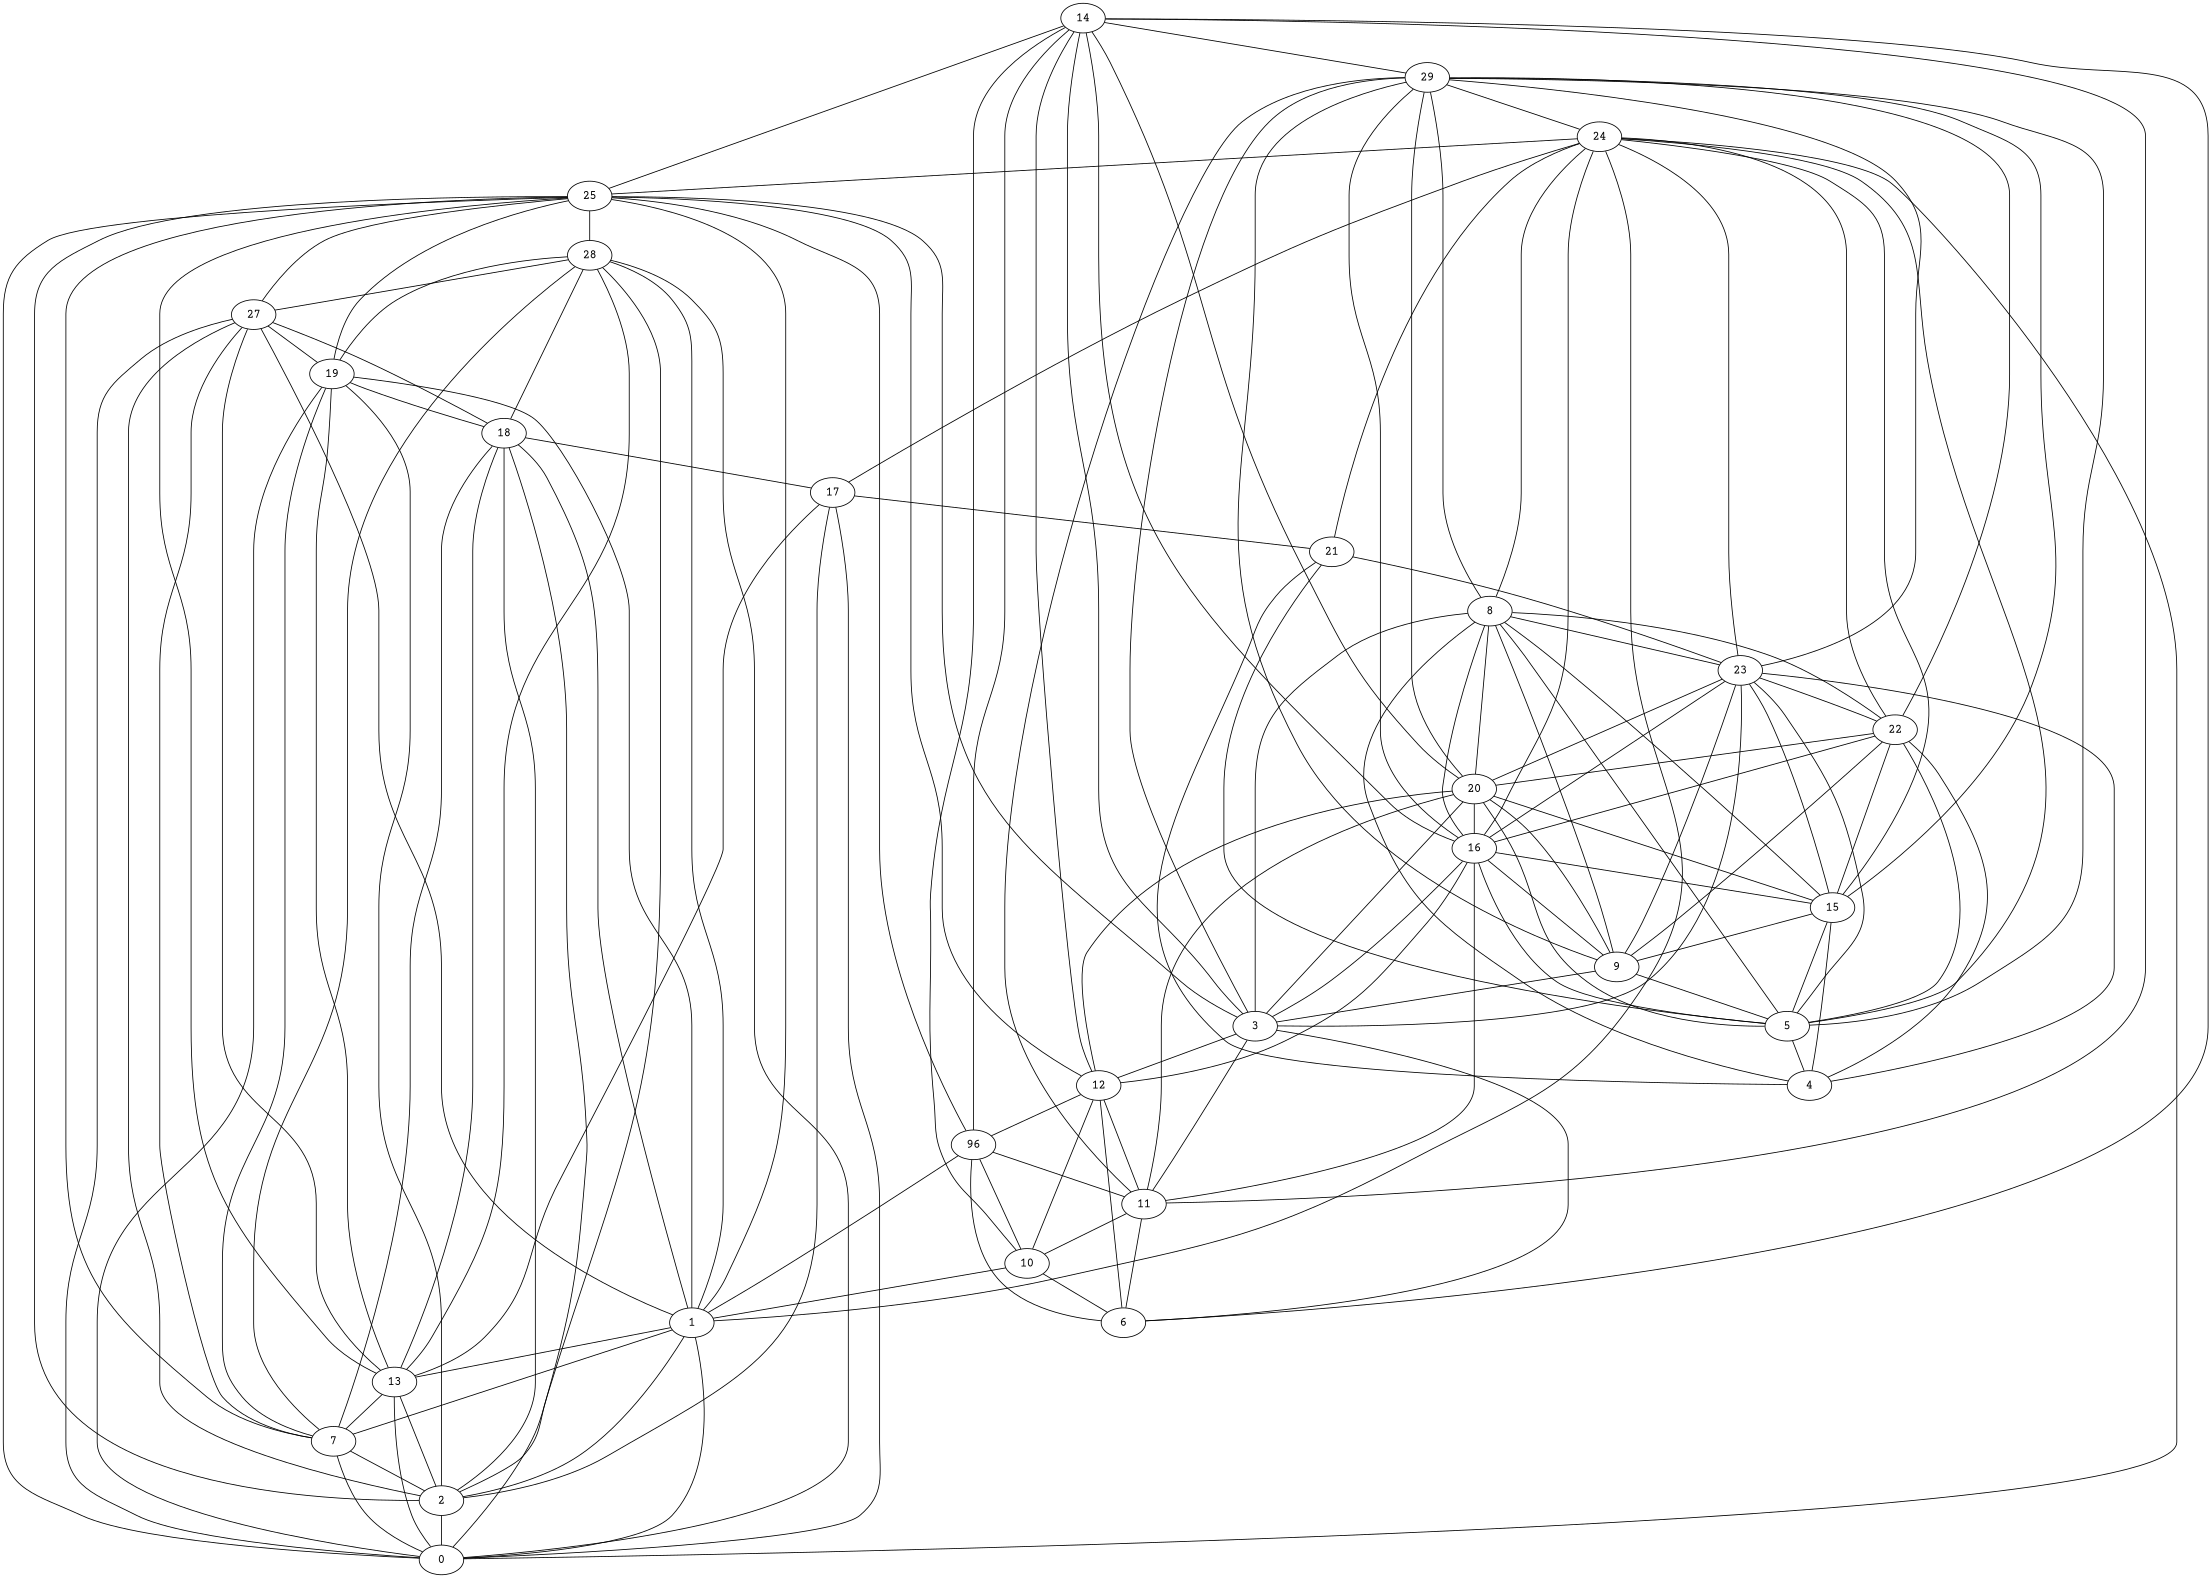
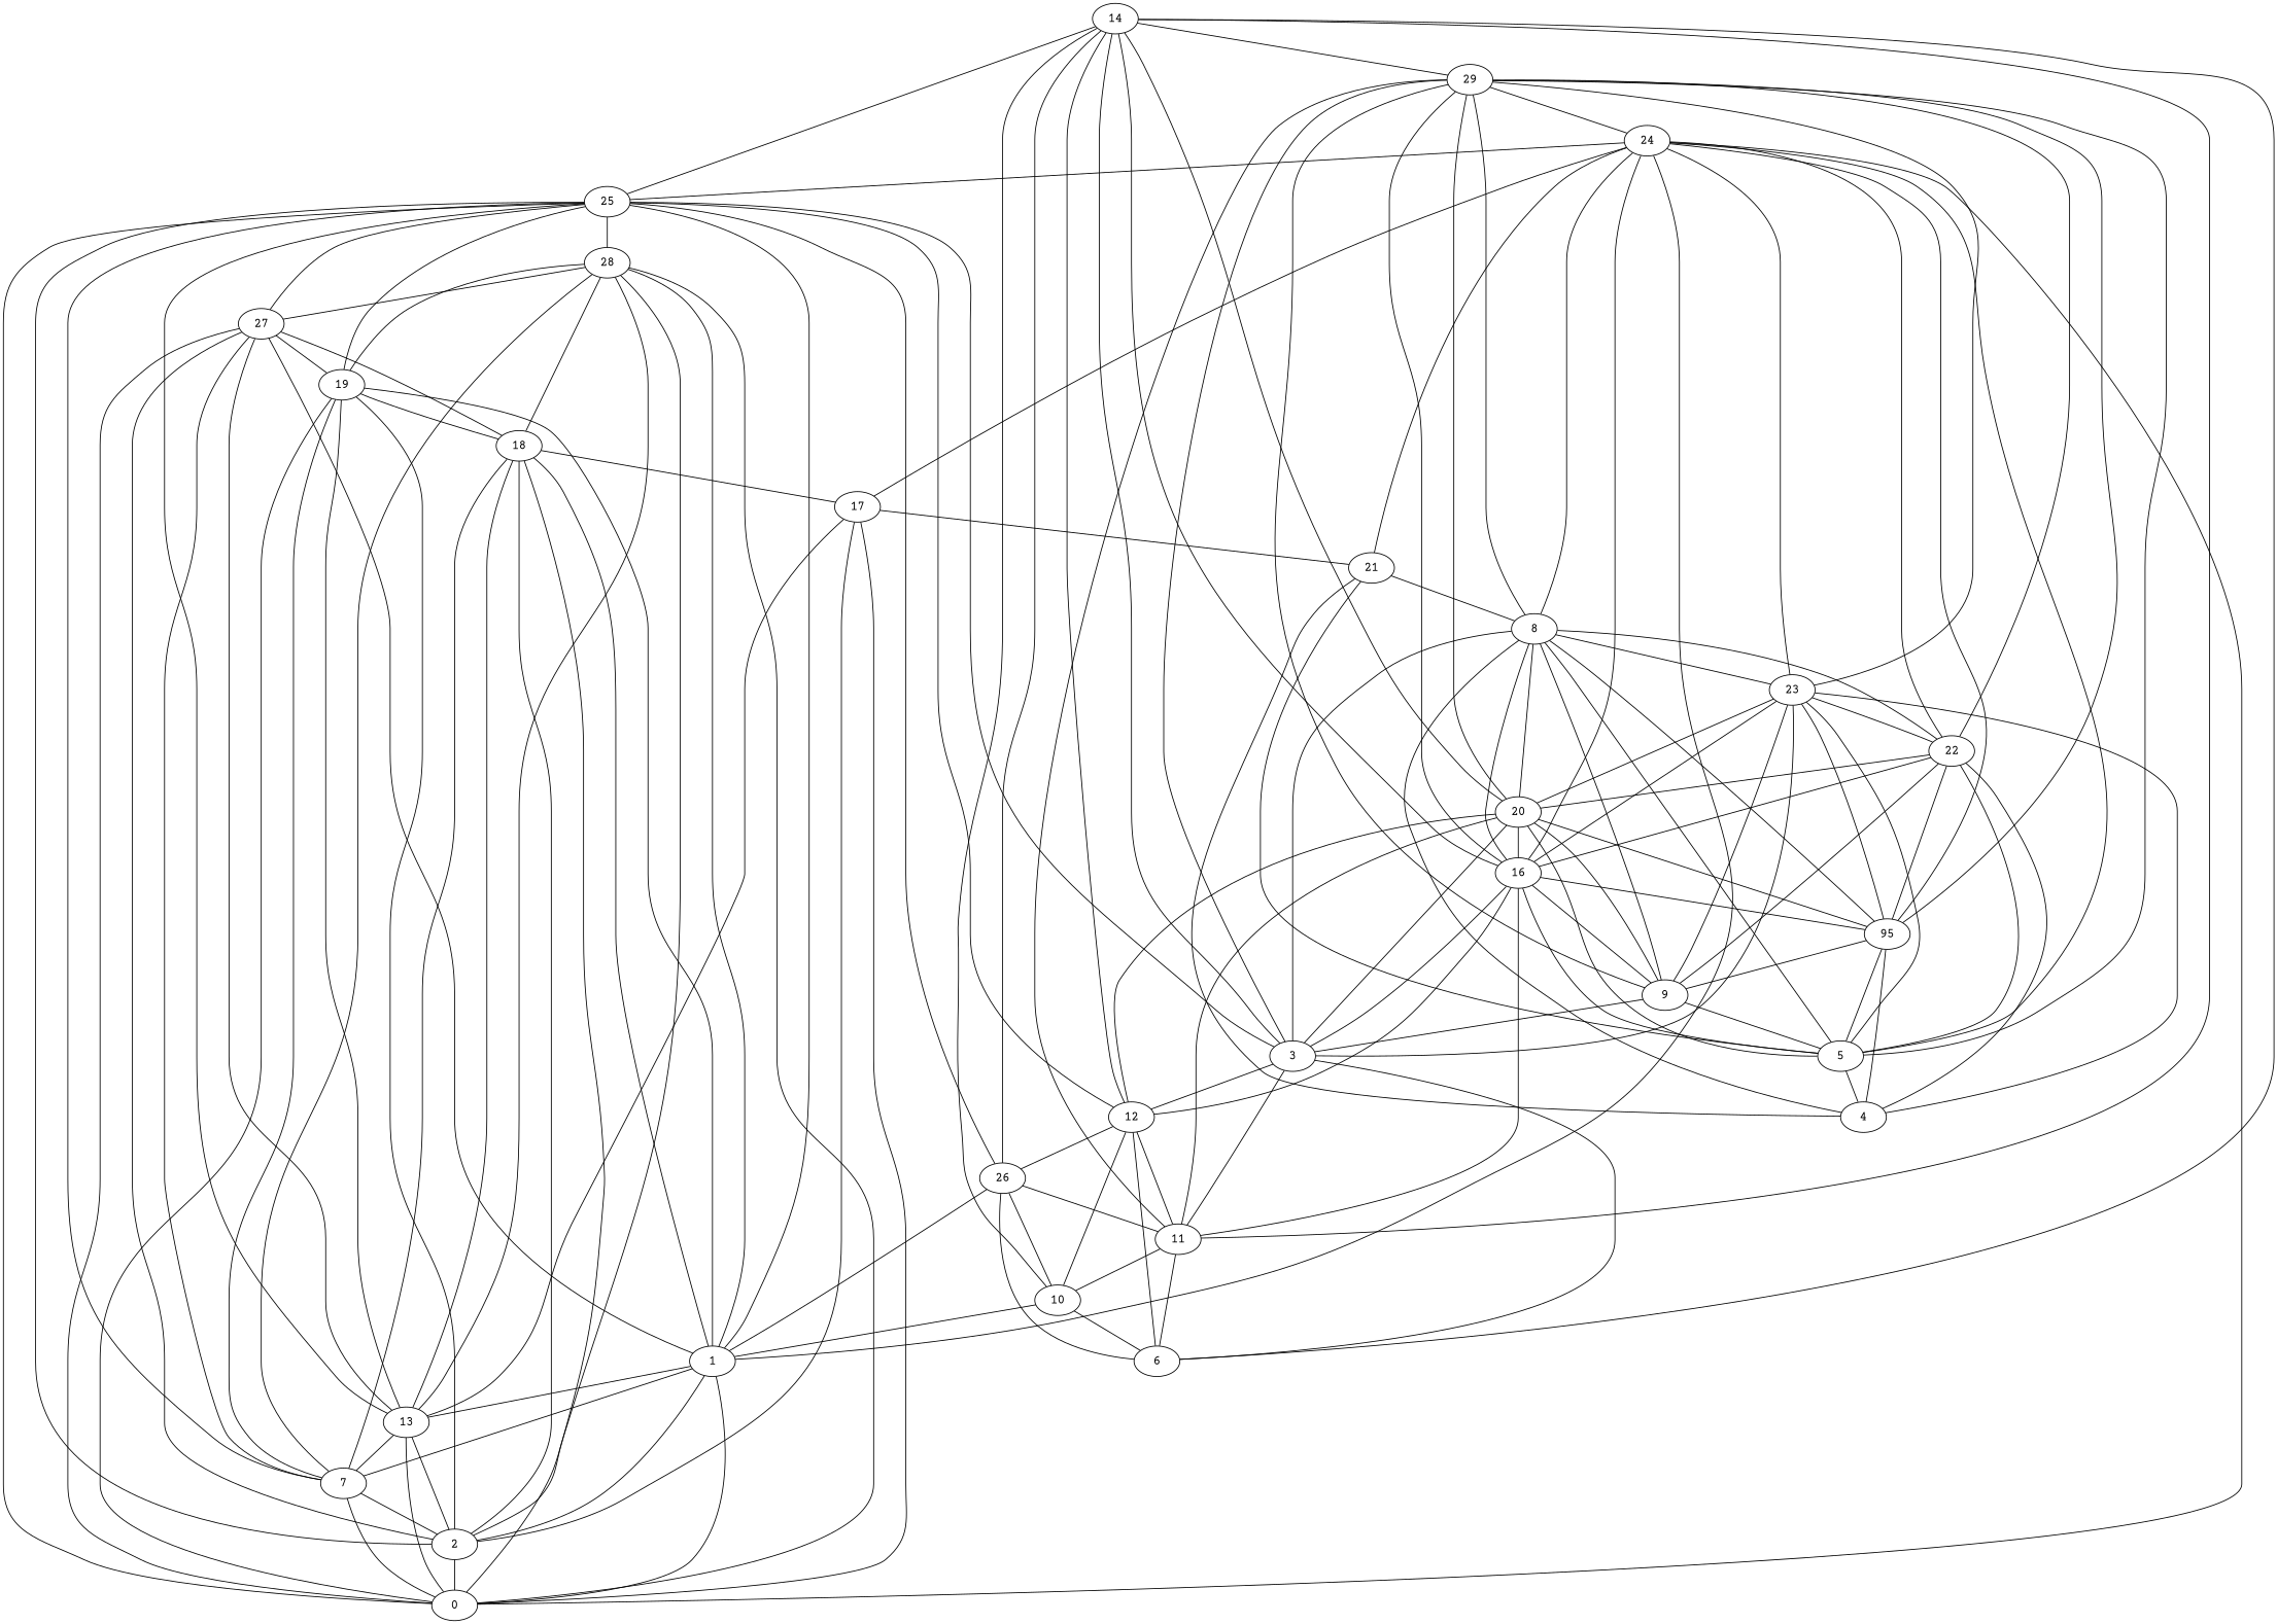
  graph {
    fontname="Courier Prime"
    node [fontname="Courier Prime"]
    edge [fontname="Courier Prime"]
    14
    29
    25
    20
    16
    3
    12
-   26 [label=96]
+   26
    11
    10
    6
    24
    8
    23
    22
-   15
+   15 [label=95]
    9
    5
    1
    0
    28
    27
    19
    13
    7
    2
    17
    21
    4
    18
    14 -- 29
    14 -- 25
    14 -- 20
    14 -- 16
    14 -- 3
    14 -- 12
    14 -- 26
    14 -- 11
    14 -- 10
    14 -- 6
    29 -- 20
    29 -- 16
    29 -- 3
    29 -- 11
    29 -- 24
    29 -- 8
    29 -- 23
    29 -- 22
    29 -- 15
    29 -- 9
    29 -- 5
    25 -- 3
    25 -- 12
    25 -- 26
    25 -- 1
    25 -- 0
    25 -- 28
    25 -- 27
    25 -- 19
    25 -- 13
    25 -- 7
    25 -- 2
    20 -- 16
    20 -- 3
    20 -- 12
    20 -- 11
    20 -- 15
    20 -- 9
    20 -- 5
    16 -- 3
    16 -- 12
    16 -- 11
    16 -- 15
    16 -- 9
    16 -- 5
    3 -- 12
    3 -- 11
    3 -- 6
    12 -- 26
    12 -- 11
    12 -- 10
    12 -- 6
    26 -- 11
    26 -- 10
    26 -- 6
    26 -- 1
    11 -- 10
    11 -- 6
    10 -- 6
    10 -- 1
    24 -- 25
    24 -- 16
    24 -- 8
    24 -- 23
    24 -- 22
    24 -- 15
    24 -- 5
    24 -- 1
    24 -- 0
    24 -- 17
    24 -- 21
    8 -- 20
    8 -- 16
    8 -- 3
    8 -- 23
    8 -- 22
    8 -- 15
    8 -- 9
    8 -- 5
    8 -- 4
    23 -- 20
    23 -- 16
    23 -- 3
    23 -- 22
    23 -- 15
    23 -- 9
    23 -- 5
    23 -- 4
    22 -- 20
    22 -- 16
    22 -- 15
    22 -- 9
    22 -- 5
    22 -- 4
    15 -- 9
    15 -- 5
    15 -- 4
    9 -- 3
    9 -- 5
    5 -- 4
    1 -- 0
    1 -- 13
    1 -- 7
    1 -- 2
    28 -- 1
    28 -- 0
    28 -- 27
    28 -- 19
    28 -- 13
    28 -- 7
    28 -- 2
    28 -- 18
    27 -- 1
    27 -- 0
    27 -- 19
    27 -- 13
    27 -- 7
    27 -- 2
    27 -- 18
    19 -- 1
    19 -- 0
    19 -- 13
    19 -- 7
    19 -- 2
    19 -- 18
    13 -- 0
    13 -- 7
    13 -- 2
    7 -- 0
    7 -- 2
    2 -- 0
    17 -- 0
    17 -- 13
    17 -- 2
    17 -- 21
-   21 -- 23
+   21 -- 8
    21 -- 5
    21 -- 4
    18 -- 1
    18 -- 0
    18 -- 13
    18 -- 7
    18 -- 2
    18 -- 17
  }
